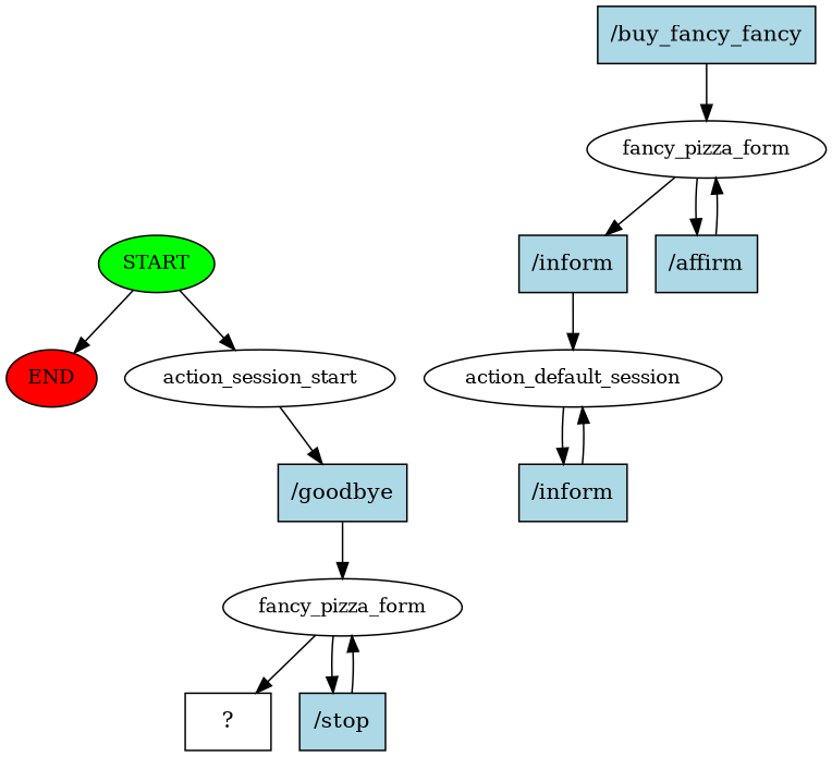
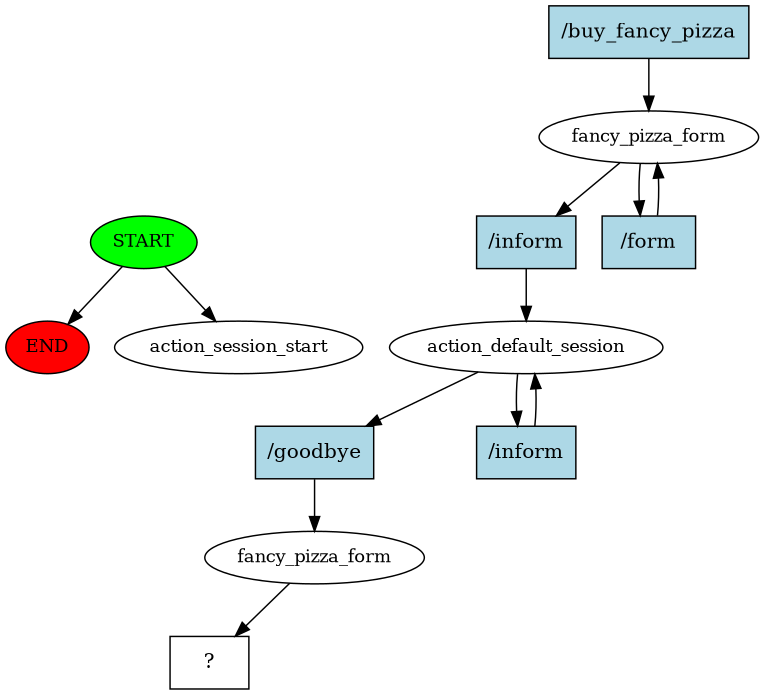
  digraph {
    fontname="DejaVu Serif"
    node [fillcolor=lightblue fontname="DejaVu Serif" style=filled shape=rect]
    edge [fontname="DejaVu Serif"]
    n1 [fillcolor=green fontsize=12 label=START shape=""]
    n2 [fillcolor=red fontsize=12 label=END shape=""]
    n3 [fontsize=12 label=action_session_start fillcolor="" style="" shape=""]
-   n4 [label="/buy_fancy_fancy"]
+   n4 [label="/buy_fancy_pizza"]
    n5 [fontsize=12 label=fancy_pizza_form fillcolor="" style="" shape=""]
    n6 [label="/inform"]
-   n7 [label="/affirm"]
+   n7 [label="/form"]
    n8 [fontsize=12 label=action_default_session fillcolor="" style="" shape=""]
    n9 [label="/inform"]
    n10 [label="/goodbye"]
    n11 [fontsize=12 label=fancy_pizza_form fillcolor="" style="" shape=""]
    n12 [label="  ?  " fillcolor="" style=""]
-   n13 [label="/stop"]
    n1 -> n2
    n1 -> n3
    n4 -> n5
    n5 -> n6
    n5 -> n7
    n6 -> n8
    n7 -> n5
    n8 -> n9
-   n3 -> n10
+   n8 -> n10
    n9 -> n8
    n10 -> n11
    n11 -> n12
-   n11 -> n13
-   n13 -> n11
  }
